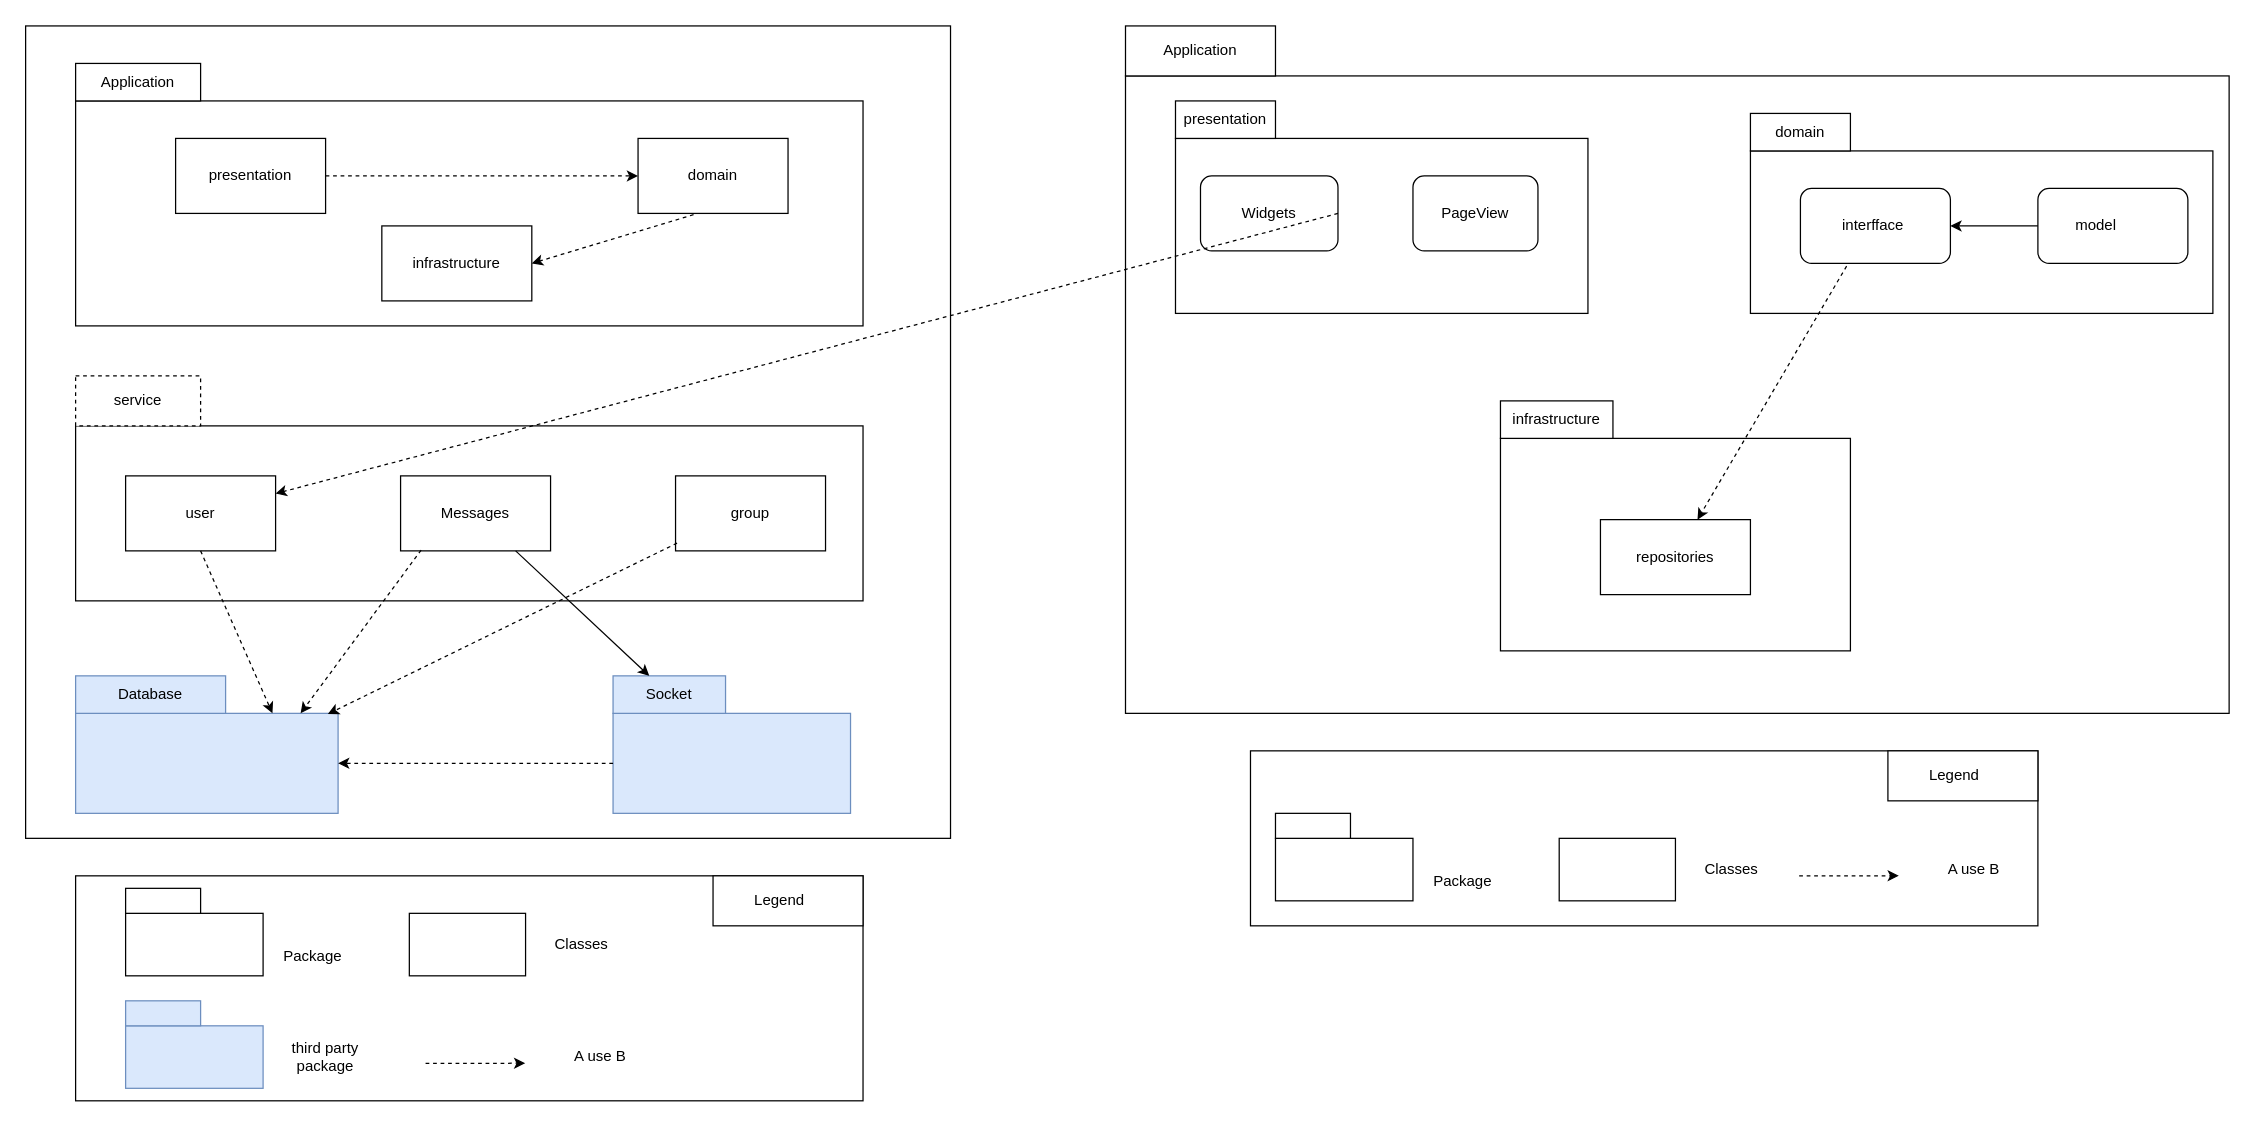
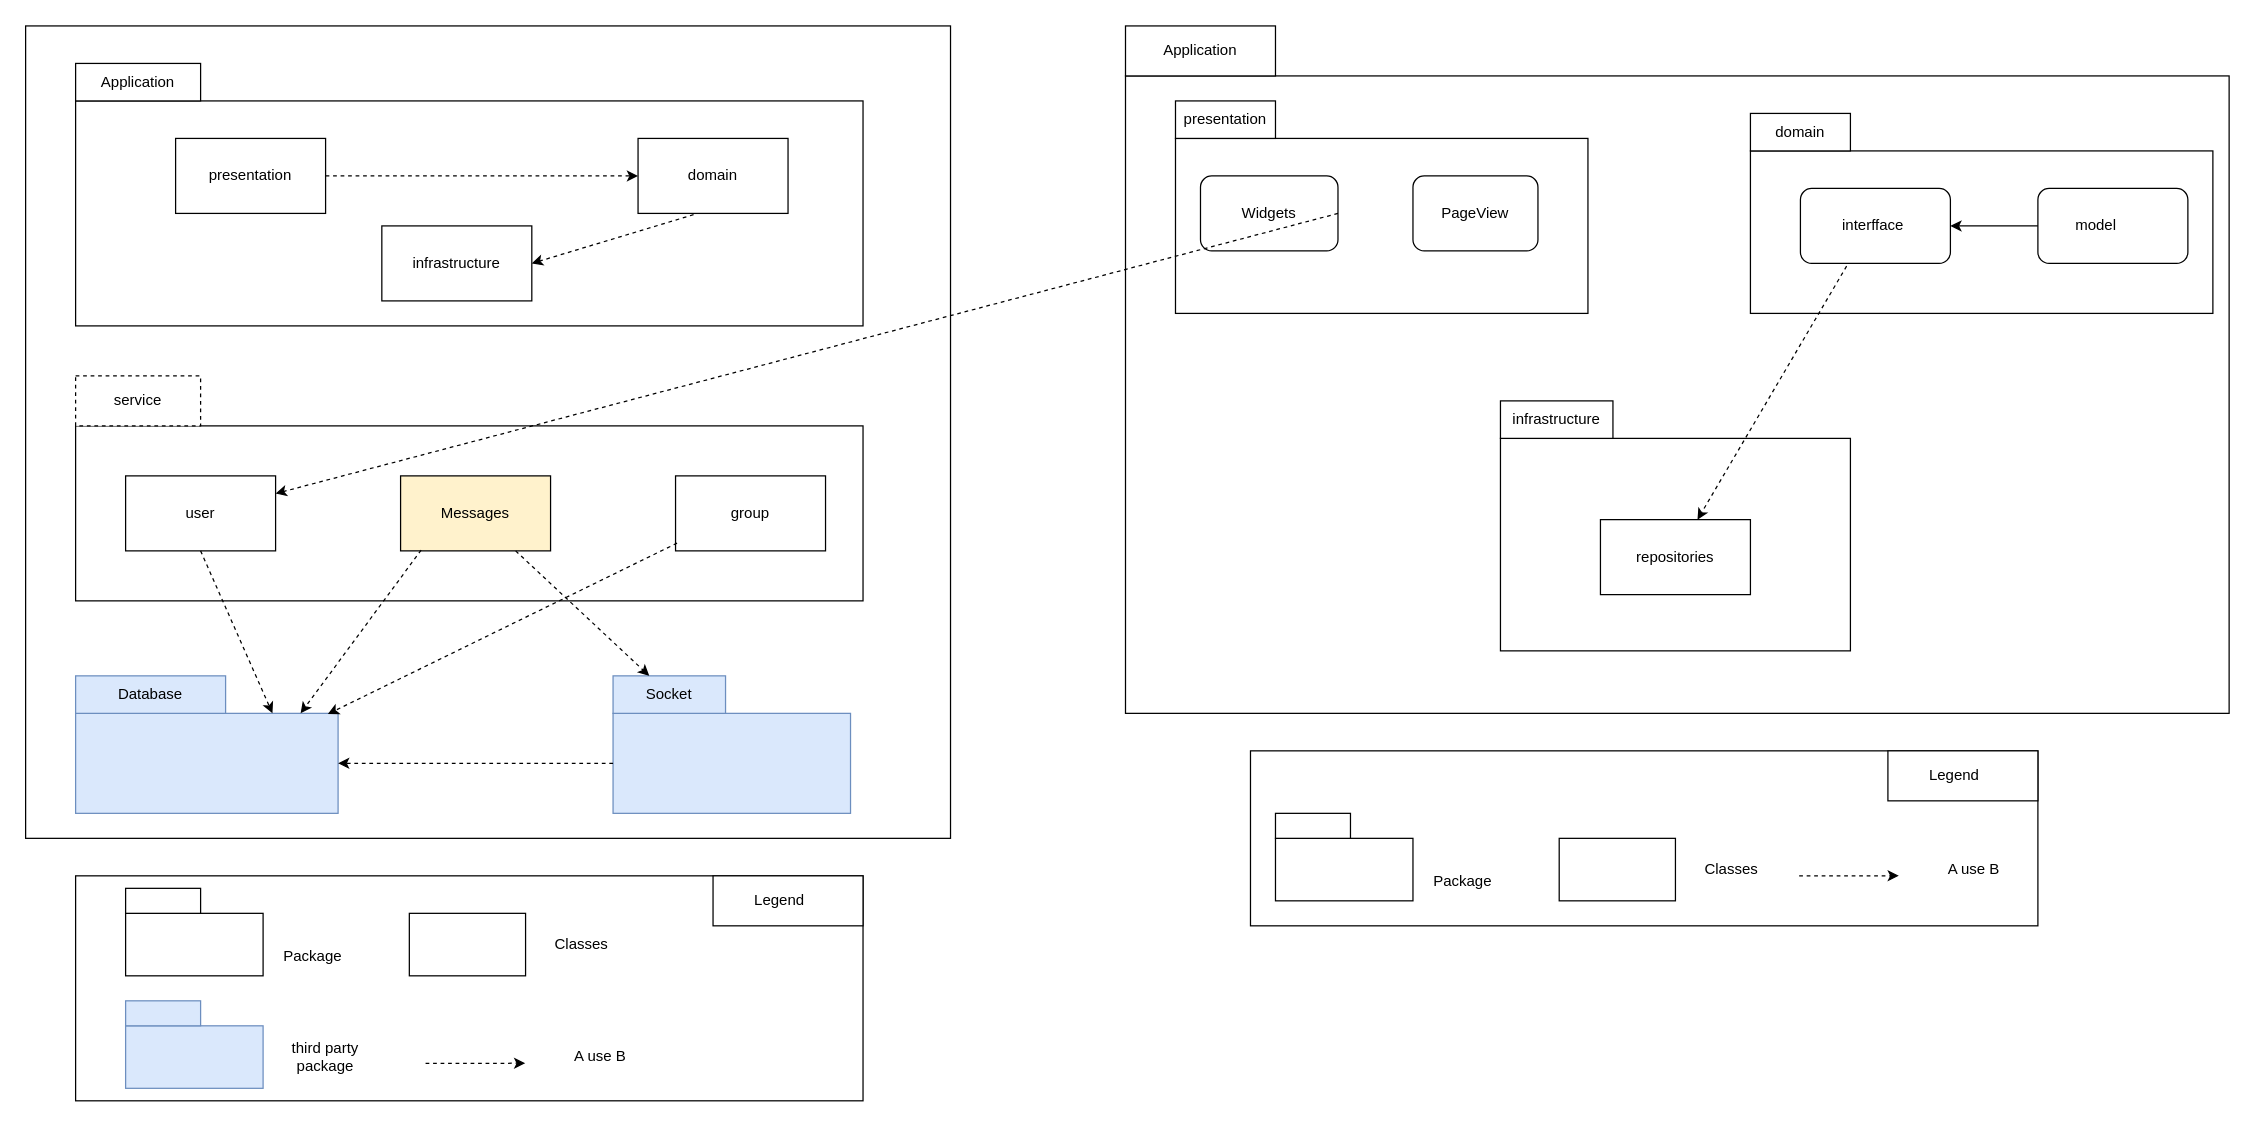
  <mxCell id="0" />
  <mxCell id="1" parent="0" />
  <mxCell id="2" value="" style="rounded=0;whiteSpace=wrap;html=1;" parent="1" vertex="1"><mxGeometry x="20" y="20" width="740" height="650" as="geometry" /></mxCell>
  <mxCell id="3" value="" style="rounded=0;whiteSpace=wrap;html=1;" parent="1" vertex="1"><mxGeometry x="60" y="80" width="630" height="180" as="geometry" /></mxCell>
  <mxCell id="4" value="Application" style="rounded=0;whiteSpace=wrap;html=1;" parent="1" vertex="1"><mxGeometry x="60" y="50" width="100" height="30" as="geometry" /></mxCell>
  <mxCell id="5" value="" style="rounded=0;whiteSpace=wrap;html=1;" parent="1" vertex="1"><mxGeometry x="60" y="340" width="630" height="140" as="geometry" /></mxCell>
  <mxCell id="6" value="service" style="rounded=0;whiteSpace=wrap;html=1;dashed=1;" parent="1" vertex="1"><mxGeometry x="60" y="300" width="100" height="40" as="geometry" /></mxCell>
  <mxCell id="7" value="infrastructure" style="rounded=0;whiteSpace=wrap;html=1;" parent="1" vertex="1"><mxGeometry x="305" y="180" width="120" height="60" as="geometry" /></mxCell>
  <mxCell id="8" value="" style="endArrow=classic;html=1;rounded=0;exitX=0.37;exitY=1.017;exitDx=0;exitDy=0;exitPerimeter=0;entryX=1;entryY=0.5;entryDx=0;entryDy=0;dashed=1;" parent="1" target="7" edge="1"><mxGeometry width="50" height="50" relative="1" as="geometry"><mxPoint x="554.4" y="171.02" as="sourcePoint" /><mxPoint x="390" y="260" as="targetPoint" /></mxGeometry></mxCell>
  <mxCell id="9" value="user" style="rounded=0;whiteSpace=wrap;html=1;" parent="1" vertex="1"><mxGeometry x="100" y="380" width="120" height="60" as="geometry" /></mxCell>
- <mxCell id="10" value="Messages" style="rounded=0;whiteSpace=wrap;html=1;" parent="1" vertex="1"><mxGeometry x="320" y="380" width="120" height="60" as="geometry" /></mxCell>
+ <mxCell id="10" value="Messages" style="rounded=0;whiteSpace=wrap;html=1;fillColor=#fff2cc;" parent="1" vertex="1"><mxGeometry x="320" y="380" width="120" height="60" as="geometry" /></mxCell>
  <mxCell id="11" value="group" style="rounded=0;whiteSpace=wrap;html=1;" parent="1" vertex="1"><mxGeometry x="540" y="380" width="120" height="60" as="geometry" /></mxCell>
  <mxCell id="12" value="" style="rounded=0;whiteSpace=wrap;html=1;fillColor=#dae8fc;strokeColor=#6c8ebf;" parent="1" vertex="1"><mxGeometry x="60" y="570" width="210" height="80" as="geometry" /></mxCell>
  <mxCell id="13" value="Database" style="rounded=0;whiteSpace=wrap;html=1;fillColor=#dae8fc;strokeColor=#6c8ebf;" parent="1" vertex="1"><mxGeometry x="60" y="540" width="120" height="30" as="geometry" /></mxCell>
  <mxCell id="14" value="" style="endArrow=classic;html=1;rounded=0;exitX=0.5;exitY=1;exitDx=0;exitDy=0;entryX=0.75;entryY=0;entryDx=0;entryDy=0;dashed=1;" parent="1" source="9" target="12" edge="1"><mxGeometry width="50" height="50" relative="1" as="geometry"><mxPoint x="330" y="460" as="sourcePoint" /><mxPoint x="380" y="410" as="targetPoint" /><Array as="points" /></mxGeometry></mxCell>
  <mxCell id="15" value="" style="endArrow=classic;html=1;rounded=0;exitX=0.137;exitY=0.99;exitDx=0;exitDy=0;exitPerimeter=0;dashed=1;" parent="1" source="10" edge="1"><mxGeometry width="50" height="50" relative="1" as="geometry"><mxPoint x="330" y="460" as="sourcePoint" /><mxPoint x="240" y="570" as="targetPoint" /></mxGeometry></mxCell>
  <mxCell id="16" value="" style="endArrow=classic;html=1;rounded=0;exitX=0.01;exitY=0.897;exitDx=0;exitDy=0;exitPerimeter=0;entryX=0.961;entryY=0.007;entryDx=0;entryDy=0;entryPerimeter=0;dashed=1;" parent="1" source="11" target="12" edge="1"><mxGeometry width="50" height="50" relative="1" as="geometry"><mxPoint x="330" y="460" as="sourcePoint" /><mxPoint x="380" y="410" as="targetPoint" /></mxGeometry></mxCell>
  <mxCell id="17" value="" style="rounded=0;whiteSpace=wrap;html=1;fillColor=#dae8fc;strokeColor=#6c8ebf;" parent="1" vertex="1"><mxGeometry x="490" y="570" width="190" height="80" as="geometry" /></mxCell>
  <mxCell id="18" value="Socket" style="rounded=0;whiteSpace=wrap;html=1;fillColor=#dae8fc;strokeColor=#6c8ebf;" parent="1" vertex="1"><mxGeometry x="490" y="540" width="90" height="30" as="geometry" /></mxCell>
- <mxCell id="19" value="" style="endArrow=classic;html=1;rounded=0;dashed=0;" parent="1" source="10" target="18" edge="1"><mxGeometry width="50" height="50" relative="1" as="geometry"><mxPoint x="470" y="660" as="sourcePoint" /><mxPoint x="520" y="610" as="targetPoint" /></mxGeometry></mxCell>
+ <mxCell id="19" value="" style="endArrow=classic;html=1;rounded=0;dashed=1;" parent="1" source="10" target="18" edge="1"><mxGeometry width="50" height="50" relative="1" as="geometry"><mxPoint x="470" y="660" as="sourcePoint" /><mxPoint x="520" y="610" as="targetPoint" /></mxGeometry></mxCell>
  <mxCell id="20" value="" style="endArrow=classic;html=1;rounded=0;dashed=1;" parent="1" source="17" target="12" edge="1"><mxGeometry width="50" height="50" relative="1" as="geometry"><mxPoint x="470" y="660" as="sourcePoint" /><mxPoint x="520" y="610" as="targetPoint" /></mxGeometry></mxCell>
  <mxCell id="21" value="presentation" style="rounded=0;whiteSpace=wrap;html=1;" parent="1" vertex="1"><mxGeometry x="140" y="110" width="120" height="60" as="geometry" /></mxCell>
  <mxCell id="22" value="domain" style="rounded=0;whiteSpace=wrap;html=1;" parent="1" vertex="1"><mxGeometry x="510" y="110" width="120" height="60" as="geometry" /></mxCell>
  <mxCell id="23" value="" style="endArrow=classic;html=1;rounded=0;dashed=1;exitX=1;exitY=0.5;exitDx=0;exitDy=0;entryX=0;entryY=0.5;entryDx=0;entryDy=0;" parent="1" source="21" target="22" edge="1"><mxGeometry width="50" height="50" relative="1" as="geometry"><mxPoint x="260" y="380" as="sourcePoint" /><mxPoint x="310" y="330" as="targetPoint" /></mxGeometry></mxCell>
  <mxCell id="24" value="" style="rounded=0;whiteSpace=wrap;html=1;" parent="1" vertex="1"><mxGeometry x="900" y="60" width="883" height="510" as="geometry" /></mxCell>
  <mxCell id="25" value="Application" style="rounded=0;whiteSpace=wrap;html=1;" parent="1" vertex="1"><mxGeometry x="900" y="20" width="120" height="40" as="geometry" /></mxCell>
  <mxCell id="26" value="" style="rounded=0;whiteSpace=wrap;html=1;" parent="1" vertex="1"><mxGeometry x="1200" y="350" width="280" height="170" as="geometry" /></mxCell>
  <mxCell id="27" value="repositories" style="rounded=0;whiteSpace=wrap;html=1;" parent="1" vertex="1"><mxGeometry x="1280" y="415" width="120" height="60" as="geometry" /></mxCell>
  <mxCell id="28" value="" style="endArrow=classic;html=1;rounded=0;dashed=1;entryX=0;entryY=0.5;entryDx=0;entryDy=0;" parent="1" source="29" target="30" edge="1"><mxGeometry width="50" height="50" relative="1" as="geometry"><mxPoint x="1060" y="270" as="sourcePoint" /><mxPoint x="1090" y="260" as="targetPoint" /></mxGeometry></mxCell>
  <mxCell id="29" value="" style="rounded=0;whiteSpace=wrap;html=1;" parent="1" vertex="1"><mxGeometry x="940" y="110" width="330" height="140" as="geometry" /></mxCell>
  <mxCell id="30" value="PageView" style="rounded=1;whiteSpace=wrap;html=1;flipH=1;flipV=0;" parent="1" vertex="1"><mxGeometry x="1130" y="140" width="100" height="60" as="geometry" /></mxCell>
  <mxCell id="31" value="Widgets" style="rounded=1;whiteSpace=wrap;html=1;flipH=1;flipV=1;direction=west;" parent="1" vertex="1"><mxGeometry x="960" y="140" width="110" height="60" as="geometry" /></mxCell>
  <mxCell id="32" value="" style="rounded=0;whiteSpace=wrap;html=1;" parent="1" vertex="1"><mxGeometry x="1400" y="120" width="370" height="130" as="geometry" /></mxCell>
  <mxCell id="33" value="model&amp;nbsp; &amp;nbsp; &amp;nbsp; &amp;nbsp;&amp;nbsp;" style="rounded=1;whiteSpace=wrap;html=1;" parent="1" vertex="1"><mxGeometry x="1630" y="150" width="120" height="60" as="geometry" /></mxCell>
  <mxCell id="34" value="interfface&amp;nbsp;" style="rounded=1;whiteSpace=wrap;html=1;" parent="1" vertex="1"><mxGeometry x="1440" y="150" width="120" height="60" as="geometry" /></mxCell>
  <mxCell id="35" value="presentation" style="rounded=0;whiteSpace=wrap;html=1;strokeColor=default;fontFamily=Helvetica;fontSize=12;fontColor=default;fillColor=default;" parent="1" vertex="1"><mxGeometry x="940" y="80" width="80" height="30" as="geometry" /></mxCell>
  <mxCell id="36" value="domain" style="rounded=0;whiteSpace=wrap;html=1;strokeColor=default;fontFamily=Helvetica;fontSize=12;fontColor=default;fillColor=default;" parent="1" vertex="1"><mxGeometry x="1400" y="90" width="80" height="30" as="geometry" /></mxCell>
  <mxCell id="37" value="" style="endArrow=classic;html=1;rounded=0;dashed=1;fontFamily=Helvetica;fontSize=12;fontColor=default;exitX=0;exitY=0.5;exitDx=0;exitDy=0;" parent="1" source="31" target="9" edge="1"><mxGeometry width="50" height="50" relative="1" as="geometry"><mxPoint x="1200" y="320" as="sourcePoint" /><mxPoint x="1250" y="270" as="targetPoint" /></mxGeometry></mxCell>
  <mxCell id="38" value="" style="endArrow=classic;html=1;rounded=0;dashed=1;fontFamily=Helvetica;fontSize=12;fontColor=default;exitX=0.308;exitY=1.036;exitDx=0;exitDy=0;exitPerimeter=0;" parent="1" source="34" target="27" edge="1"><mxGeometry width="50" height="50" relative="1" as="geometry"><mxPoint x="1450" y="360" as="sourcePoint" /><mxPoint x="1500" y="310" as="targetPoint" /></mxGeometry></mxCell>
  <mxCell id="39" value="" style="endArrow=classic;html=1;rounded=0;dashed=0;fontFamily=Helvetica;fontSize=12;fontColor=default;exitX=0;exitY=0.5;exitDx=0;exitDy=0;entryX=1;entryY=0.5;entryDx=0;entryDy=0;" parent="1" source="33" target="34" edge="1"><mxGeometry width="50" height="50" relative="1" as="geometry"><mxPoint x="1450" y="360" as="sourcePoint" /><mxPoint x="1570" y="180" as="targetPoint" /></mxGeometry></mxCell>
  <mxCell id="40" value="infrastructure" style="rounded=0;whiteSpace=wrap;html=1;strokeColor=default;fontFamily=Helvetica;fontSize=12;fontColor=default;fillColor=default;" parent="1" vertex="1"><mxGeometry x="1200" y="320" width="90" height="30" as="geometry" /></mxCell>
  <mxCell id="41" value="" style="group" parent="1" vertex="1" connectable="0"><mxGeometry x="60" y="700" width="630" height="180" as="geometry" /></mxCell>
  <mxCell id="42" value="" style="rounded=0;whiteSpace=wrap;html=1;" parent="41" vertex="1"><mxGeometry width="630" height="180" as="geometry" /></mxCell>
  <mxCell id="43" value="Package" style="text;html=1;strokeColor=none;fillColor=none;align=center;verticalAlign=middle;whiteSpace=wrap;rounded=0;" parent="41" vertex="1"><mxGeometry x="160" y="50" width="60" height="30" as="geometry" /></mxCell>
  <mxCell id="44" value="" style="rounded=0;whiteSpace=wrap;html=1;" parent="41" vertex="1"><mxGeometry x="267" y="30" width="93" height="50" as="geometry" /></mxCell>
  <mxCell id="45" value="Classes" style="text;html=1;strokeColor=none;fillColor=none;align=center;verticalAlign=middle;whiteSpace=wrap;rounded=0;" parent="41" vertex="1"><mxGeometry x="375" y="40" width="60" height="30" as="geometry" /></mxCell>
  <mxCell id="46" value="" style="group" parent="41" vertex="1" connectable="0"><mxGeometry x="40" y="10" width="110" height="70" as="geometry" /></mxCell>
  <mxCell id="47" value="" style="rounded=0;whiteSpace=wrap;html=1;" parent="46" vertex="1"><mxGeometry y="20" width="110" height="50" as="geometry" /></mxCell>
  <mxCell id="48" value="" style="rounded=0;whiteSpace=wrap;html=1;" parent="46" vertex="1"><mxGeometry width="60" height="20" as="geometry" /></mxCell>
  <mxCell id="49" value="" style="group" parent="41" vertex="1" connectable="0"><mxGeometry x="40" y="100" width="110" height="70" as="geometry" /></mxCell>
  <mxCell id="50" value="" style="rounded=0;whiteSpace=wrap;html=1;fillColor=#dae8fc;strokeColor=#6c8ebf;" parent="49" vertex="1"><mxGeometry y="20" width="110" height="50" as="geometry" /></mxCell>
  <mxCell id="51" value="" style="rounded=0;whiteSpace=wrap;html=1;fillColor=#dae8fc;strokeColor=#6c8ebf;" parent="49" vertex="1"><mxGeometry width="60" height="20" as="geometry" /></mxCell>
  <mxCell id="52" value="third party package" style="text;html=1;strokeColor=none;fillColor=none;align=center;verticalAlign=middle;whiteSpace=wrap;rounded=0;" parent="41" vertex="1"><mxGeometry x="170" y="130" width="60" height="30" as="geometry" /></mxCell>
  <mxCell id="53" value="" style="endArrow=classic;html=1;rounded=0;dashed=1;entryX=0.571;entryY=0.833;entryDx=0;entryDy=0;entryPerimeter=0;" parent="41" target="42" edge="1"><mxGeometry width="50" height="50" relative="1" as="geometry"><mxPoint x="280" y="150" as="sourcePoint" /><mxPoint x="330" y="100" as="targetPoint" /></mxGeometry></mxCell>
  <mxCell id="54" value="A use B" style="text;html=1;strokeColor=none;fillColor=none;align=center;verticalAlign=middle;whiteSpace=wrap;rounded=0;" parent="41" vertex="1"><mxGeometry x="390" y="130" width="60" height="30" as="geometry" /></mxCell>
  <mxCell id="55" value="Legend&amp;nbsp; &amp;nbsp;&amp;nbsp;" style="rounded=0;whiteSpace=wrap;html=1;" parent="41" vertex="1"><mxGeometry x="510" width="120" height="40" as="geometry" /></mxCell>
  <mxCell id="56" value="" style="group" parent="1" vertex="1" connectable="0"><mxGeometry x="1000" y="600" width="630" height="180" as="geometry" /></mxCell>
  <mxCell id="57" value="" style="rounded=0;whiteSpace=wrap;html=1;" parent="56" vertex="1"><mxGeometry width="630" height="140" as="geometry" /></mxCell>
  <mxCell id="58" value="Package" style="text;html=1;strokeColor=none;fillColor=none;align=center;verticalAlign=middle;whiteSpace=wrap;rounded=0;" parent="56" vertex="1"><mxGeometry x="140" y="90" width="60" height="30" as="geometry" /></mxCell>
  <mxCell id="59" value="" style="rounded=0;whiteSpace=wrap;html=1;" parent="56" vertex="1"><mxGeometry x="247" y="70" width="93" height="50" as="geometry" /></mxCell>
  <mxCell id="60" value="Classes" style="text;html=1;strokeColor=none;fillColor=none;align=center;verticalAlign=middle;whiteSpace=wrap;rounded=0;" parent="56" vertex="1"><mxGeometry x="355" y="80" width="60" height="30" as="geometry" /></mxCell>
  <mxCell id="61" value="" style="group" parent="56" vertex="1" connectable="0"><mxGeometry x="20" y="50" width="110" height="70" as="geometry" /></mxCell>
  <mxCell id="62" value="" style="rounded=0;whiteSpace=wrap;html=1;" parent="61" vertex="1"><mxGeometry y="20" width="110" height="50" as="geometry" /></mxCell>
  <mxCell id="63" value="" style="rounded=0;whiteSpace=wrap;html=1;" parent="61" vertex="1"><mxGeometry width="60" height="20" as="geometry" /></mxCell>
  <mxCell id="64" value="" style="endArrow=classic;html=1;rounded=0;dashed=1;entryX=0.571;entryY=0.833;entryDx=0;entryDy=0;entryPerimeter=0;" parent="56" edge="1"><mxGeometry width="50" height="50" relative="1" as="geometry"><mxPoint x="439" y="100" as="sourcePoint" /><mxPoint x="518.73" y="99.94" as="targetPoint" /></mxGeometry></mxCell>
  <mxCell id="65" value="A use B" style="text;html=1;strokeColor=none;fillColor=none;align=center;verticalAlign=middle;whiteSpace=wrap;rounded=0;" parent="56" vertex="1"><mxGeometry x="549" y="80" width="60" height="30" as="geometry" /></mxCell>
  <mxCell id="66" value="Legend&amp;nbsp; &amp;nbsp;&amp;nbsp;" style="rounded=0;whiteSpace=wrap;html=1;" parent="56" vertex="1"><mxGeometry x="510" width="120" height="40" as="geometry" /></mxCell>
